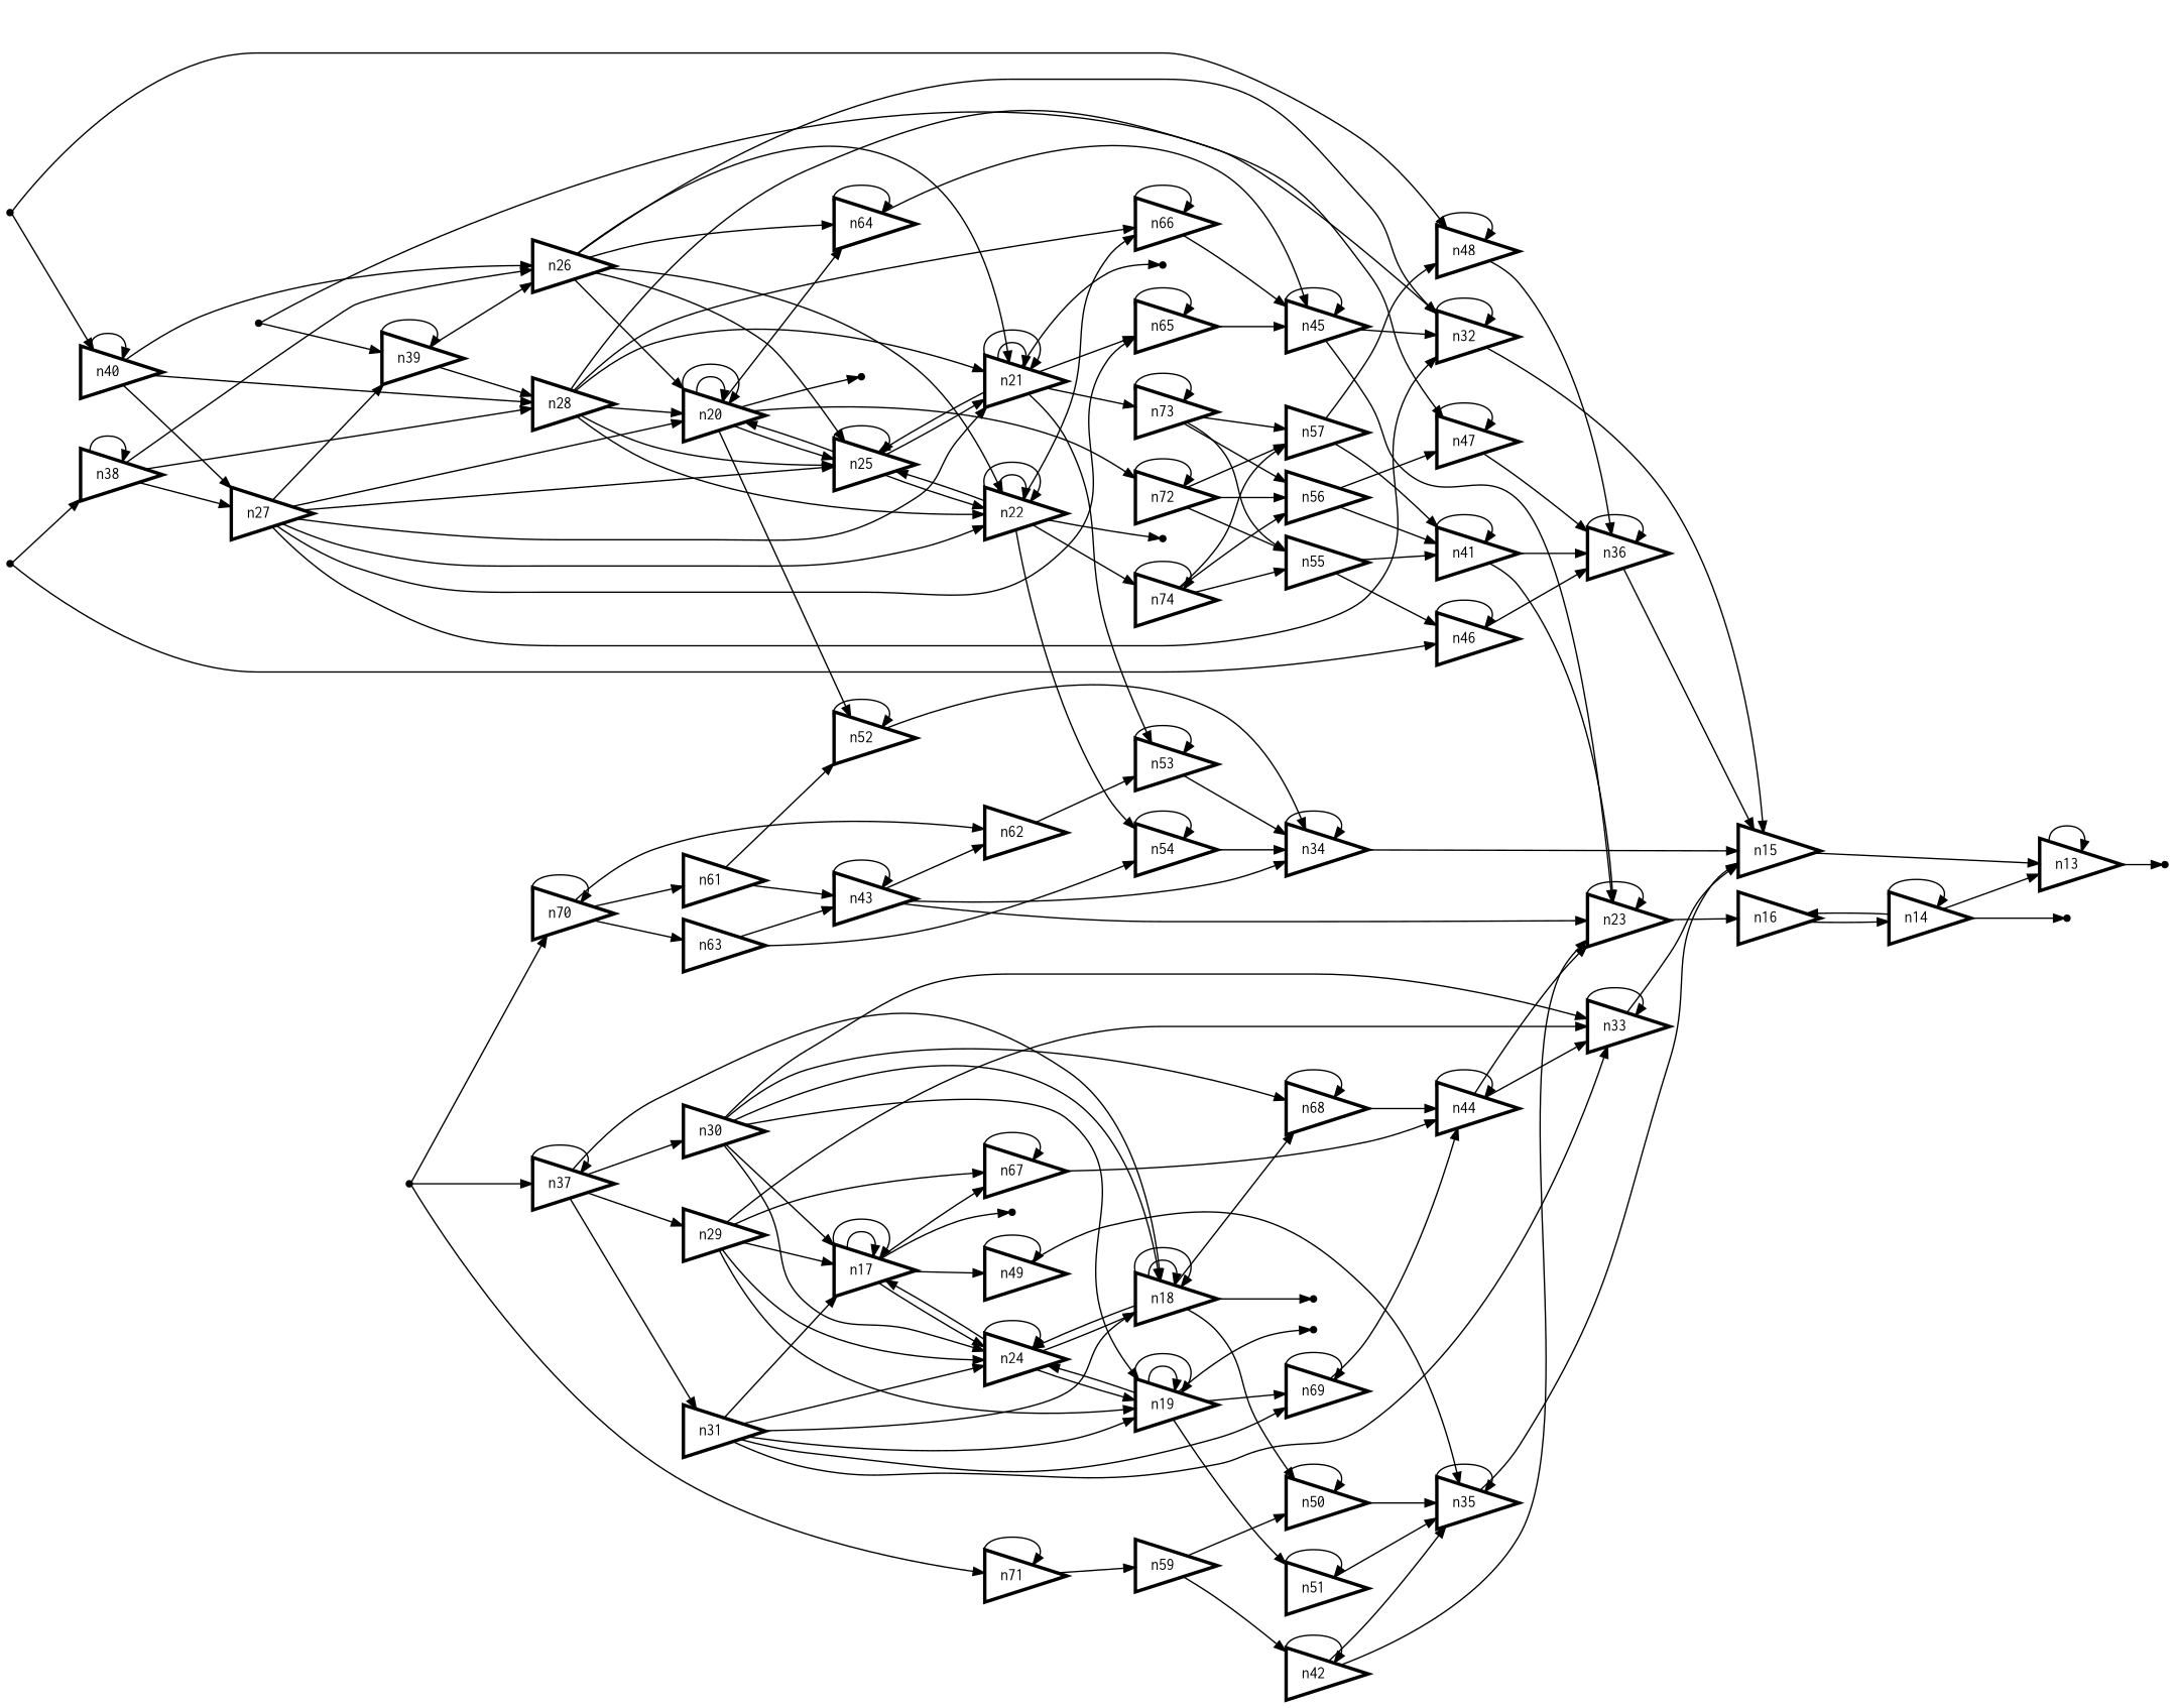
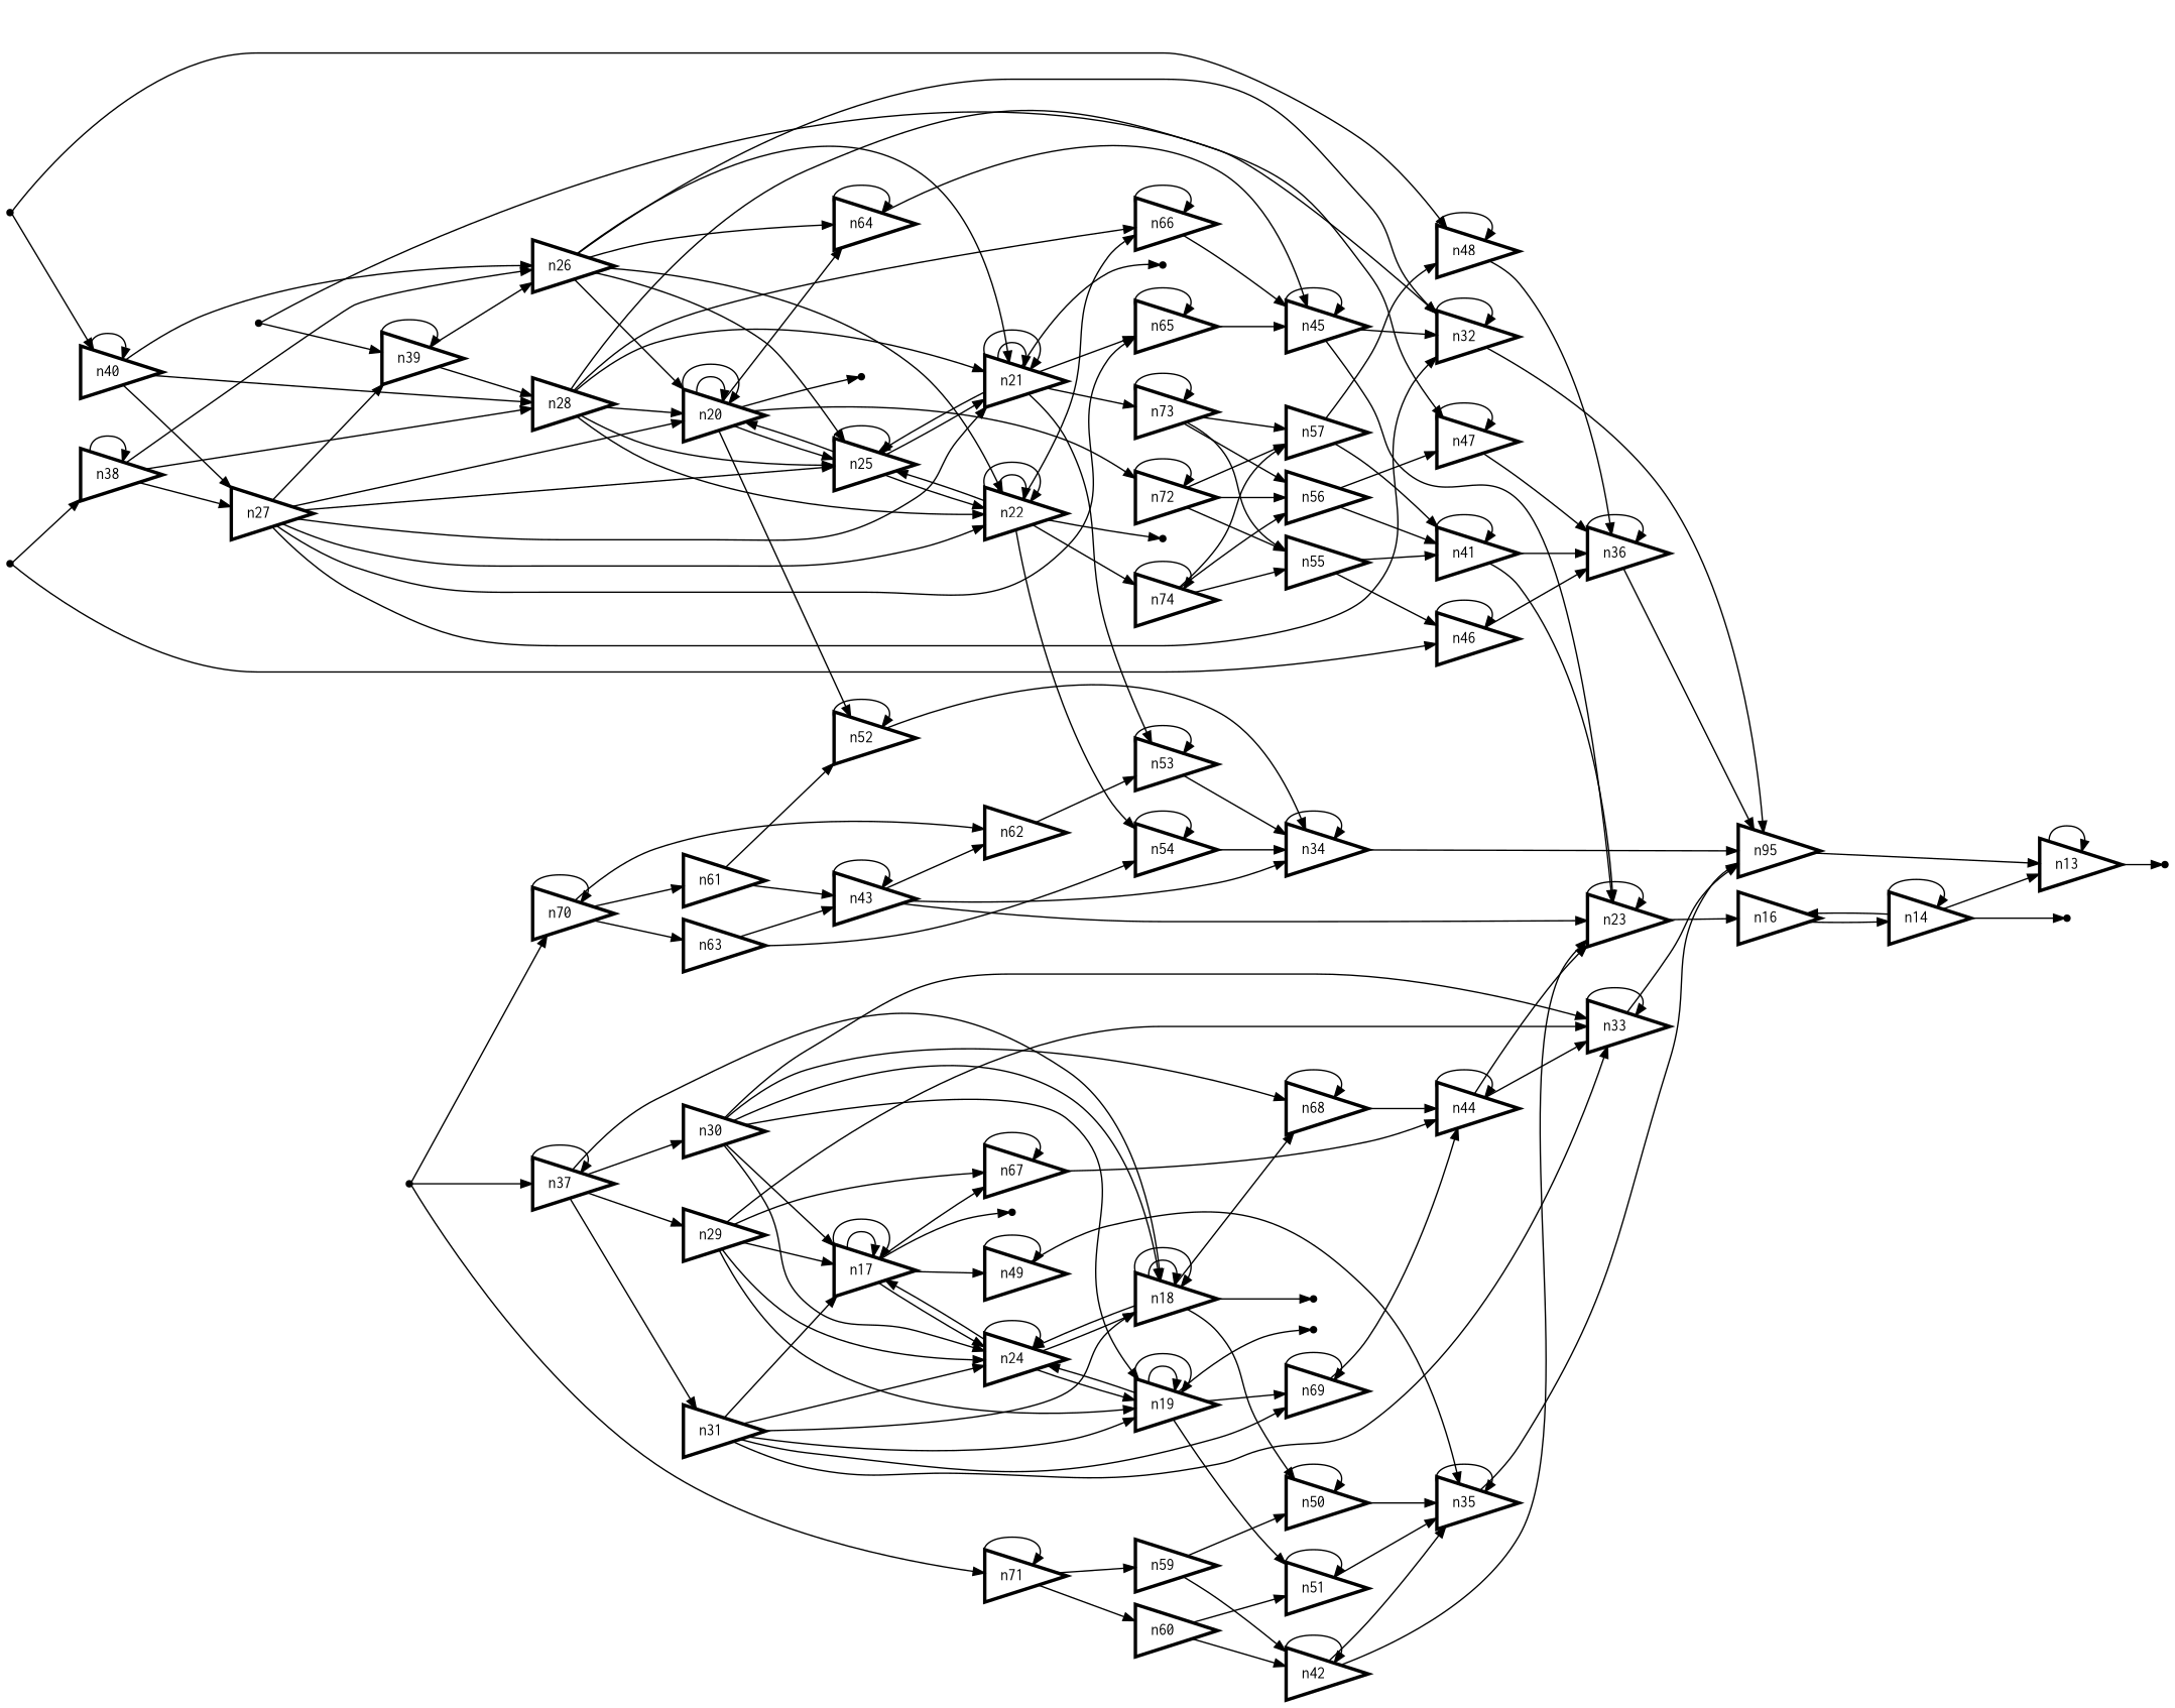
  digraph {
    nodesep=0.15
    pack=true
    rankdir=LR
    node [fontname=Courier orientation=30 penwidth=3.0 shape=triangle]
    edge [fontname=Courier labelangle=25 labeldistance=2 penwidth=1.2]
    n1 [label=Spike shape=point]
    n39
    n47
    n26
    n28
    n36
    n2 [label=Spike shape=point]
    n37
    n70
    n71
    n18
    n29
    n30
    n31
    n61
    n62
    n63
    n59
+   n60
    n3 [label=Spike shape=point]
    n38
    n46
    n27
    n4 [label=Spike shape=point]
    n40
    n48
    n5 [label=Spike shape=point]
    n6 [label=Spike shape=point]
    n7 [label=Spike shape=point]
    n8 [label=Spike shape=point]
    n9 [label=Spike shape=point]
    n10 [label=Spike shape=point]
    n11 [label=Spike shape=point]
    n12 [label=Spike shape=point]
    n13
    n14
    n16
-   n15
+   n15 [label=n95]
    n17
    n24
    n49
    n67
    n19
    n35
    n44
    n50
    n68
    n51
    n69
    n20
    n25
    n52
    n64
    n72
    n21
    n22
    n34
    n45
    n55
    n56
    n57
    n53
    n65
    n73
    n54
    n66
    n74
    n23
    n32
    n33
    n41
    n42
    n43
    n1 -> n39
    n1 -> n47
    n39 -> n39
    n39 -> n26
    n39 -> n28
    n47 -> n47
    n47 -> n36
    n26 -> n20
    n26 -> n25
    n26 -> n64
    n26 -> n21
    n26 -> n22
    n26 -> n32
    n28 -> n20
    n28 -> n25
    n28 -> n21
    n28 -> n22
    n28 -> n66
    n28 -> n32
    n36 -> n36
    n36 -> n15
    n2 -> n37
    n2 -> n70
    n2 -> n71
    n37 -> n37
    n37 -> n18
    n37 -> n29
    n37 -> n30
    n37 -> n31
    n70 -> n70
    n70 -> n61
    n70 -> n62
    n70 -> n63
    n71 -> n71
    n71 -> n59
+   n71 -> n60
    n18 -> n18
    n18 -> n18
    n18 -> n12
    n18 -> n24
    n18 -> n50
    n18 -> n68
    n29 -> n17
    n29 -> n24
    n29 -> n67
    n29 -> n19
    n29 -> n33
    n30 -> n18
    n30 -> n17
    n30 -> n24
    n30 -> n19
    n30 -> n68
    n30 -> n33
    n31 -> n18
    n31 -> n17
    n31 -> n24
    n31 -> n19
    n31 -> n69
    n31 -> n33
    n61 -> n52
    n61 -> n43
    n62 -> n53
    n63 -> n54
    n63 -> n43
    n59 -> n50
    n59 -> n42
+   n60 -> n51
+   n60 -> n42
    n3 -> n38
    n3 -> n46
    n38 -> n26
    n38 -> n28
    n38 -> n38
    n38 -> n27
    n46 -> n36
    n46 -> n46
    n27 -> n39
    n27 -> n20
    n27 -> n25
    n27 -> n21
    n27 -> n22
    n27 -> n65
    n27 -> n32
    n4 -> n40
    n4 -> n48
    n40 -> n26
    n40 -> n28
    n40 -> n27
    n40 -> n40
    n48 -> n36
    n48 -> n48
    n13 -> n6
    n13 -> n13
    n14 -> n5
    n14 -> n13
    n14 -> n14
    n14 -> n16
    n16 -> n14
    n15 -> n13
    n17 -> n10
    n17 -> n17
    n17 -> n17
    n17 -> n24
    n17 -> n49
    n17 -> n67
    n24 -> n18
    n24 -> n17
    n24 -> n24
    n24 -> n19
    n49 -> n49
    n49 -> n35
    n67 -> n67
    n67 -> n44
    n19 -> n9
    n19 -> n24
    n19 -> n19
    n19 -> n19
    n19 -> n51
    n19 -> n69
    n35 -> n15
    n35 -> n35
    n44 -> n44
    n44 -> n23
    n44 -> n33
    n50 -> n35
    n50 -> n50
    n68 -> n44
    n68 -> n68
    n51 -> n35
    n51 -> n51
    n69 -> n44
    n69 -> n69
    n20 -> n7
    n20 -> n20
    n20 -> n20
    n20 -> n25
    n20 -> n52
    n20 -> n64
    n20 -> n72
    n25 -> n20
    n25 -> n25
    n25 -> n21
    n25 -> n22
    n52 -> n52
    n52 -> n34
    n64 -> n64
    n64 -> n45
    n72 -> n72
    n72 -> n55
    n72 -> n56
    n72 -> n57
    n21 -> n11
    n21 -> n25
    n21 -> n21
    n21 -> n21
    n21 -> n53
    n21 -> n65
    n21 -> n73
    n22 -> n8
    n22 -> n25
    n22 -> n22
    n22 -> n22
    n22 -> n54
    n22 -> n66
    n22 -> n74
    n34 -> n15
    n34 -> n34
    n45 -> n45
    n45 -> n23
    n45 -> n32
    n55 -> n46
    n55 -> n41
    n56 -> n47
    n56 -> n41
    n57 -> n48
    n57 -> n41
    n53 -> n34
    n53 -> n53
    n65 -> n45
    n65 -> n65
    n73 -> n55
    n73 -> n56
    n73 -> n57
    n73 -> n73
    n54 -> n34
    n54 -> n54
    n66 -> n45
    n66 -> n66
    n74 -> n55
    n74 -> n56
    n74 -> n57
    n74 -> n74
    n23 -> n16
    n23 -> n23
    n32 -> n15
    n32 -> n32
    n33 -> n15
    n33 -> n33
    n41 -> n36
    n41 -> n23
    n41 -> n41
    n42 -> n35
    n42 -> n23
    n42 -> n42
    n43 -> n62
    n43 -> n34
    n43 -> n23
    n43 -> n43
  }
